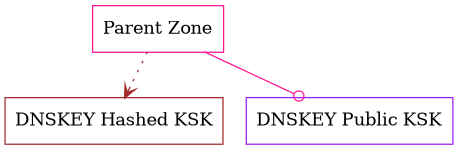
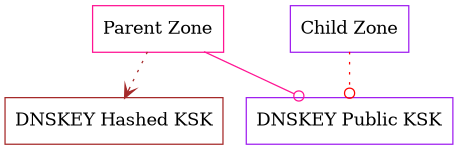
  digraph {
    node [color=purple shape=record]
    edge [arrowhead=odot style=dotted]
    n1 [color=deeppink label="Parent Zone"]
    n2 [color=brown label="DNSKEY Hashed KSK"]
    n3 [label="DNSKEY Public KSK"]
+   n4 [label="Child Zone"]
    n1 -> n2 [arrowhead=vee color=brown]
    n1 -> n3 [color=deeppink style=""]
+   n4 -> n3 [color=red]
  }
